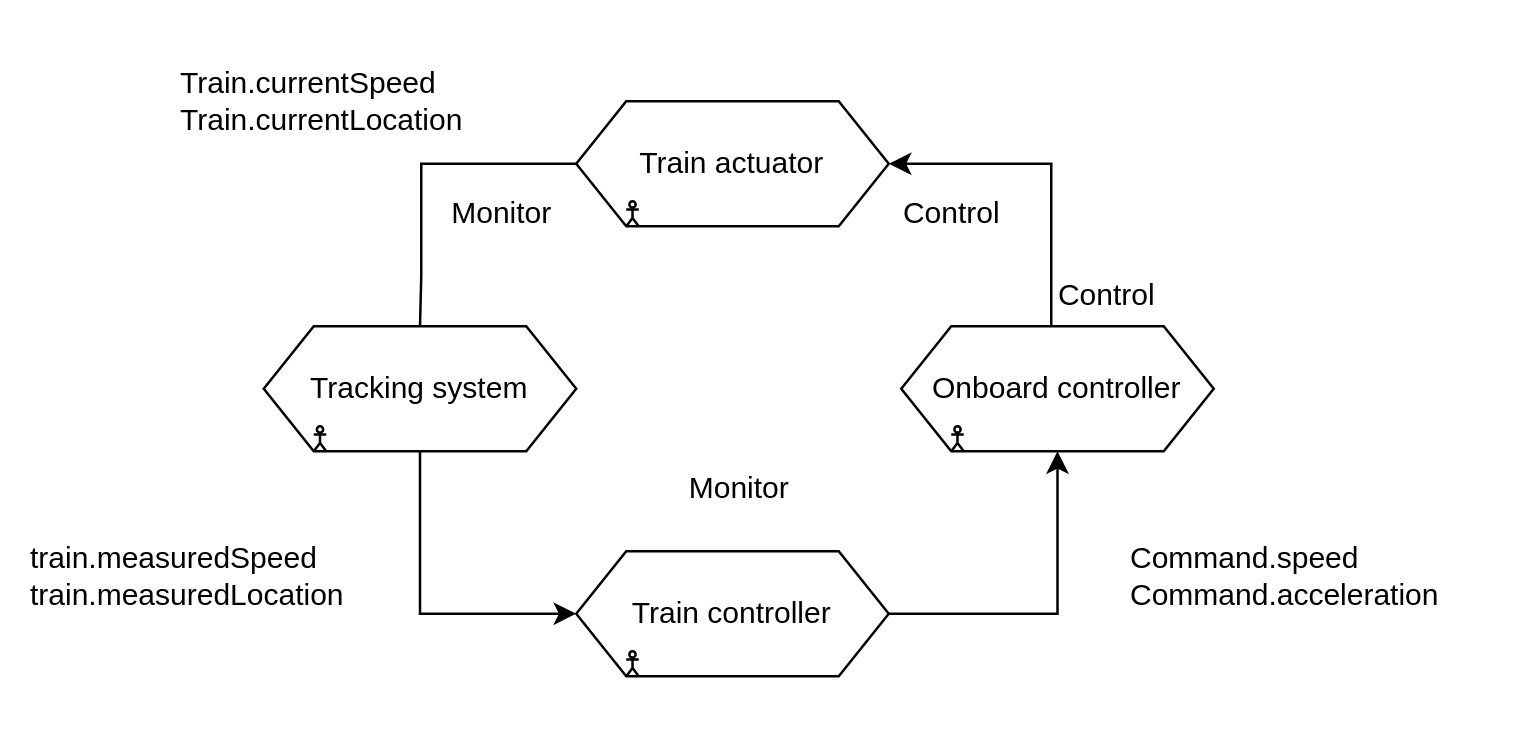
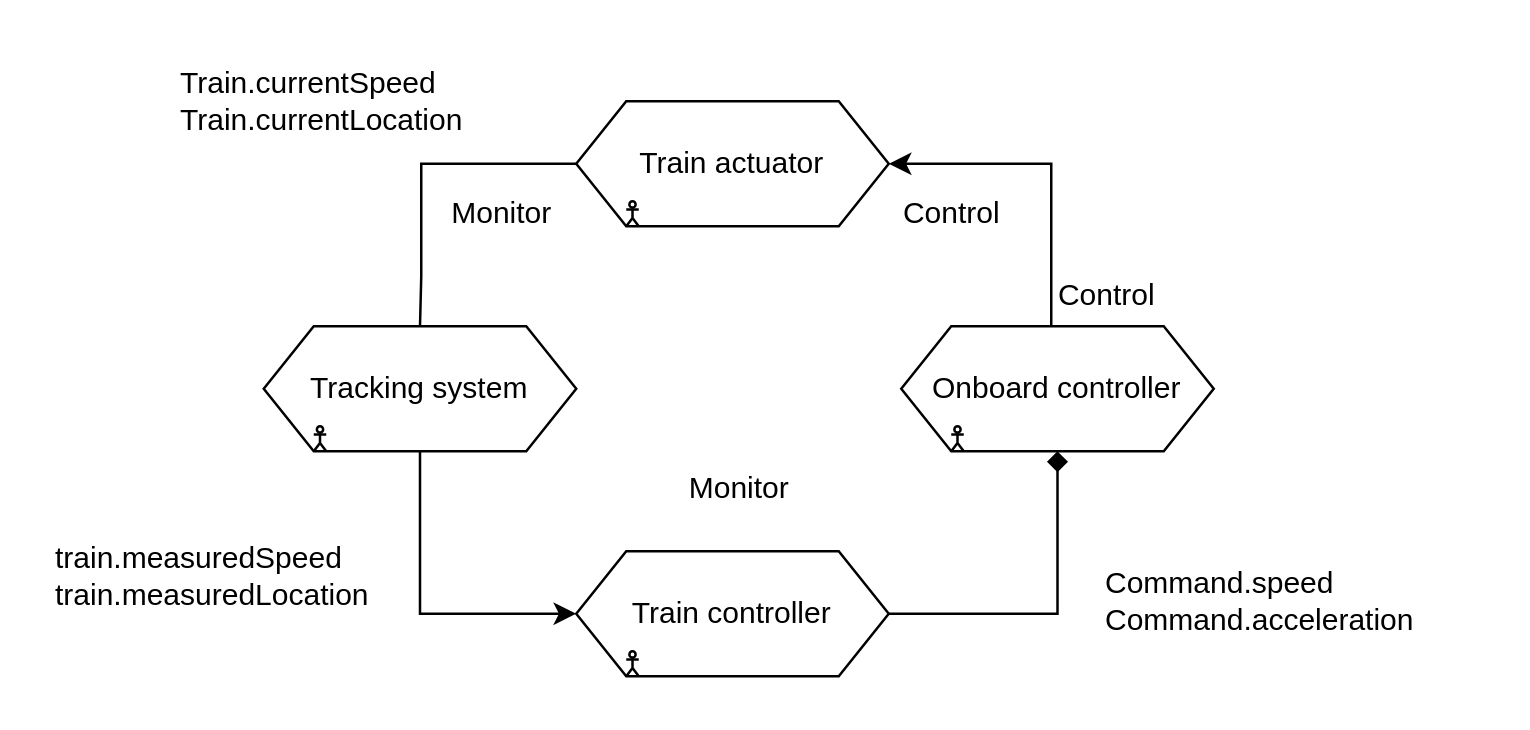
  <mxCell id="0" />
  <mxCell id="1" parent="0" />
  <mxCell id="2" style="edgeStyle=orthogonalEdgeStyle;rounded=0;orthogonalLoop=1;jettySize=auto;html=1;entryX=0.5;entryY=0;entryDx=0;entryDy=0;endArrow=none;" edge="1" parent="1" source="3" target="5"><mxGeometry relative="1" as="geometry"><Array as="points"><mxPoint x="168" y="65" /><mxPoint x="168" y="110" /></Array></mxGeometry></mxCell>
  <mxCell id="3" value="Train actuator" style="shape=hexagon;perimeter=hexagonPerimeter2;whiteSpace=wrap;html=1;fixedSize=1;" vertex="1" parent="1"><mxGeometry x="230" y="40" width="125" height="50" as="geometry" /></mxCell>
  <mxCell id="4" style="edgeStyle=orthogonalEdgeStyle;rounded=0;orthogonalLoop=1;jettySize=auto;html=1;entryX=0;entryY=0.5;entryDx=0;entryDy=0;" edge="1" parent="1" source="5" target="9"><mxGeometry relative="1" as="geometry" /></mxCell>
  <mxCell id="5" value="Tracking system" style="shape=hexagon;perimeter=hexagonPerimeter2;whiteSpace=wrap;html=1;fixedSize=1;" vertex="1" parent="1"><mxGeometry x="105" y="130" width="125" height="50" as="geometry" /></mxCell>
  <mxCell id="6" style="edgeStyle=orthogonalEdgeStyle;rounded=0;orthogonalLoop=1;jettySize=auto;html=1;entryX=1;entryY=0.5;entryDx=0;entryDy=0;" edge="1" parent="1" source="7" target="3"><mxGeometry relative="1" as="geometry"><Array as="points"><mxPoint x="420" y="65" /></Array></mxGeometry></mxCell>
  <mxCell id="7" value="Onboard controller" style="shape=hexagon;perimeter=hexagonPerimeter2;whiteSpace=wrap;html=1;fixedSize=1;" vertex="1" parent="1"><mxGeometry x="360" y="130" width="125" height="50" as="geometry" /></mxCell>
- <mxCell id="8" style="edgeStyle=orthogonalEdgeStyle;rounded=0;orthogonalLoop=1;jettySize=auto;html=1;entryX=0.5;entryY=1;entryDx=0;entryDy=0;" edge="1" parent="1" source="9" target="7"><mxGeometry relative="1" as="geometry"><Array as="points"><mxPoint x="423" y="245" /></Array></mxGeometry></mxCell>
+ <mxCell id="8" style="edgeStyle=orthogonalEdgeStyle;rounded=0;orthogonalLoop=1;jettySize=auto;html=1;entryX=0.5;entryY=1;entryDx=0;entryDy=0;endArrow=diamond;" edge="1" parent="1" source="9" target="7"><mxGeometry relative="1" as="geometry"><Array as="points"><mxPoint x="423" y="245" /></Array></mxGeometry></mxCell>
  <mxCell id="9" value="Train controller" style="shape=hexagon;perimeter=hexagonPerimeter2;whiteSpace=wrap;html=1;fixedSize=1;" vertex="1" parent="1"><mxGeometry x="230" y="220" width="125" height="50" as="geometry" /></mxCell>
- <mxCell id="10" value="Command.speed&lt;div&gt;Command.acceleration&lt;/div&gt;" style="text;html=1;align=left;verticalAlign=middle;resizable=0;points=[];autosize=1;strokeColor=none;fillColor=none;" vertex="1" parent="1"><mxGeometry x="450" y="210" width="150" height="40" as="geometry" /></mxCell>
+ <mxCell id="10" value="Command.speed&lt;div&gt;Command.acceleration&lt;/div&gt;" style="text;html=1;align=left;verticalAlign=middle;resizable=0;points=[];autosize=1;strokeColor=none;fillColor=none;" vertex="1" parent="1"><mxGeometry x="440" y="220" width="150" height="40" as="geometry" /></mxCell>
  <mxCell id="11" value="Train.currentSpeed&lt;div&gt;Train.currentLocation&lt;/div&gt;" style="text;html=1;align=left;verticalAlign=middle;resizable=0;points=[];autosize=1;strokeColor=none;fillColor=none;" vertex="1" parent="1"><mxGeometry x="70" y="20" width="140" height="40" as="geometry" /></mxCell>
- <mxCell id="12" value="train.measuredSpeed&lt;div&gt;train.measuredLocation&lt;/div&gt;" style="text;html=1;align=left;verticalAlign=middle;resizable=0;points=[];autosize=1;strokeColor=none;fillColor=none;" vertex="1" parent="1"><mxGeometry x="10" y="210" width="150" height="40" as="geometry" /></mxCell>
+ <mxCell id="12" value="train.measuredSpeed&lt;div&gt;train.measuredLocation&lt;/div&gt;" style="text;html=1;align=left;verticalAlign=middle;resizable=0;points=[];autosize=1;strokeColor=none;fillColor=none;" vertex="1" parent="1"><mxGeometry x="20" y="210" width="150" height="40" as="geometry" /></mxCell>
  <mxCell id="13" value="" style="shape=umlActor;verticalLabelPosition=bottom;verticalAlign=top;html=1;outlineConnect=0;" vertex="1" parent="1"><mxGeometry x="250" y="260" width="5" height="10" as="geometry" /></mxCell>
  <mxCell id="14" value="" style="shape=umlActor;verticalLabelPosition=bottom;verticalAlign=top;html=1;outlineConnect=0;" vertex="1" parent="1"><mxGeometry x="380" y="170" width="5" height="10" as="geometry" /></mxCell>
  <mxCell id="15" value="" style="shape=umlActor;verticalLabelPosition=bottom;verticalAlign=top;html=1;outlineConnect=0;" vertex="1" parent="1"><mxGeometry x="250" y="80" width="5" height="10" as="geometry" /></mxCell>
  <mxCell id="16" value="" style="shape=umlActor;verticalLabelPosition=bottom;verticalAlign=top;html=1;outlineConnect=0;" vertex="1" parent="1"><mxGeometry x="125" y="170" width="5" height="10" as="geometry" /></mxCell>
  <mxCell id="17" value="Monitor" style="text;html=1;align=center;verticalAlign=middle;resizable=0;points=[];autosize=1;strokeColor=none;fillColor=none;" vertex="1" parent="1"><mxGeometry x="265" y="180" width="60" height="30" as="geometry" /></mxCell>
  <mxCell id="18" value="Control" style="text;html=1;align=center;verticalAlign=middle;resizable=0;points=[];autosize=1;strokeColor=none;fillColor=none;" vertex="1" parent="1"><mxGeometry x="350" y="70" width="60" height="30" as="geometry" /></mxCell>
  <mxCell id="19" value="Monitor" style="text;html=1;align=center;verticalAlign=middle;resizable=0;points=[];autosize=1;strokeColor=none;fillColor=none;" vertex="1" parent="1"><mxGeometry x="170" y="70" width="60" height="30" as="geometry" /></mxCell>
  <mxCell id="20" value="Control" style="text;html=1;align=center;verticalAlign=middle;resizable=0;points=[];autosize=1;strokeColor=none;fillColor=none;" vertex="1" parent="1"><mxGeometry x="412" y="103" width="60" height="30" as="geometry" /></mxCell>
